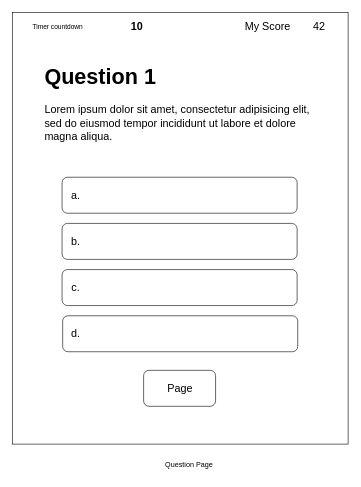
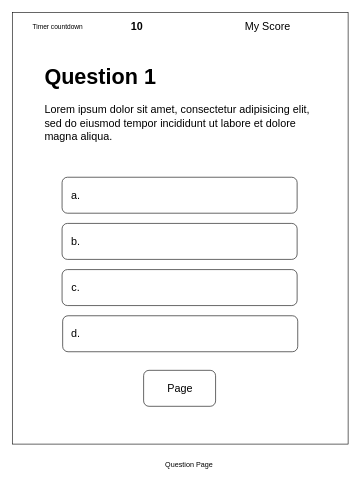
  <mxCell id="0" />
  <mxCell id="1" parent="0" />
  <mxCell id="2" value="" style="rounded=0;whiteSpace=wrap;html=1;direction=south;" parent="1" vertex="1"><mxGeometry x="20" y="20" width="560" height="720" as="geometry" /></mxCell>
  <mxCell id="3" value="Question Page" style="text;html=1;strokeColor=none;fillColor=none;align=center;verticalAlign=middle;whiteSpace=wrap;rounded=0;" vertex="1" parent="1"><mxGeometry x="250" y="760" width="130" height="30" as="geometry" /></mxCell>
  <mxCell id="4" value="Timer countdown" style="text;html=1;strokeColor=none;fillColor=none;align=center;verticalAlign=middle;whiteSpace=wrap;rounded=0;fontSize=11;" vertex="1" parent="1"><mxGeometry x="26" y="29" width="140" height="30" as="geometry" /></mxCell>
  <mxCell id="5" value="&lt;b&gt;&lt;font style=&quot;font-size: 18px&quot;&gt;10&lt;/font&gt;&lt;/b&gt;" style="text;html=1;strokeColor=none;fillColor=none;align=center;verticalAlign=middle;whiteSpace=wrap;rounded=0;fontSize=11;" vertex="1" parent="1"><mxGeometry x="198" y="29" width="60" height="30" as="geometry" /></mxCell>
  <mxCell id="6" value="My Score" style="text;html=1;strokeColor=none;fillColor=none;align=center;verticalAlign=middle;whiteSpace=wrap;rounded=0;fontSize=18;" vertex="1" parent="1"><mxGeometry x="390" y="29" width="112" height="30" as="geometry" /></mxCell>
- <mxCell id="7" value="42" style="text;html=1;strokeColor=none;fillColor=none;align=center;verticalAlign=middle;whiteSpace=wrap;rounded=0;fontSize=18;" vertex="1" parent="1"><mxGeometry x="502" y="29" width="60" height="30" as="geometry" /></mxCell>
  <mxCell id="8" value="&lt;h1&gt;Question 1&lt;/h1&gt;&lt;p&gt;Lorem ipsum dolor sit amet, consectetur adipisicing elit, sed do eiusmod tempor incididunt ut labore et dolore magna aliqua.&lt;/p&gt;" style="text;html=1;strokeColor=none;fillColor=none;spacing=5;spacingTop=-20;whiteSpace=wrap;overflow=hidden;rounded=0;fontSize=18;" vertex="1" parent="1"><mxGeometry x="69" y="92" width="462" height="175" as="geometry" /></mxCell>
  <mxCell id="9" value="" style="rounded=1;whiteSpace=wrap;html=1;fontSize=18;" vertex="1" parent="1"><mxGeometry x="103" y="295" width="392" height="60" as="geometry" /></mxCell>
  <mxCell id="10" value="" style="rounded=1;whiteSpace=wrap;html=1;fontSize=18;" vertex="1" parent="1"><mxGeometry x="103" y="372" width="392" height="60" as="geometry" /></mxCell>
  <mxCell id="11" value="" style="rounded=1;whiteSpace=wrap;html=1;fontSize=18;" vertex="1" parent="1"><mxGeometry x="103" y="449" width="392" height="60" as="geometry" /></mxCell>
  <mxCell id="12" value="" style="rounded=1;whiteSpace=wrap;html=1;fontSize=18;" vertex="1" parent="1"><mxGeometry x="104" y="526" width="392" height="60" as="geometry" /></mxCell>
  <mxCell id="13" value="a." style="text;html=1;strokeColor=none;fillColor=none;align=center;verticalAlign=middle;whiteSpace=wrap;rounded=0;fontSize=18;" vertex="1" parent="1"><mxGeometry x="96" y="310" width="60" height="30" as="geometry" /></mxCell>
  <mxCell id="14" value="b." style="text;html=1;strokeColor=none;fillColor=none;align=center;verticalAlign=middle;whiteSpace=wrap;rounded=0;fontSize=18;" vertex="1" parent="1"><mxGeometry x="96" y="387" width="60" height="30" as="geometry" /></mxCell>
  <mxCell id="15" value="c." style="text;html=1;strokeColor=none;fillColor=none;align=center;verticalAlign=middle;whiteSpace=wrap;rounded=0;fontSize=18;" vertex="1" parent="1"><mxGeometry x="96" y="464" width="60" height="30" as="geometry" /></mxCell>
  <mxCell id="16" value="d." style="text;html=1;strokeColor=none;fillColor=none;align=center;verticalAlign=middle;whiteSpace=wrap;rounded=0;fontSize=18;" vertex="1" parent="1"><mxGeometry x="96" y="541" width="60" height="30" as="geometry" /></mxCell>
  <mxCell id="17" value="" style="rounded=1;whiteSpace=wrap;html=1;fontSize=18;" vertex="1" parent="1"><mxGeometry x="239" y="617" width="120" height="60" as="geometry" /></mxCell>
  <mxCell id="18" value="Page" style="text;html=1;strokeColor=none;fillColor=none;align=center;verticalAlign=middle;whiteSpace=wrap;rounded=0;fontSize=18;" vertex="1" parent="1"><mxGeometry x="270" y="632" width="60" height="30" as="geometry" /></mxCell>
